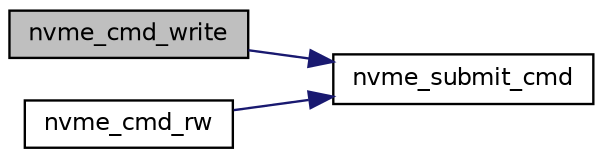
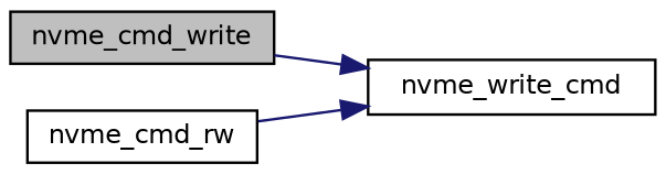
  digraph {
    rankdir=LR
    node [color=black fillcolor=white fontname=Helvetica fontsize=10 shape=record style=filled]
    edge [color=midnightblue fontname=Helvetica fontsize=10 labelfontname=Helvetica labelfontsize=10 style=solid]
    n1 [fillcolor=grey75 fontcolor=black height=0.2 label=nvme_cmd_write width=0.4]
-   n2 [height=0.2 label=nvme_submit_cmd width=0.4]
+   n2 [height=0.2 label=nvme_write_cmd width=0.4]
    n3 [height=0.2 label=nvme_cmd_rw width=0.4]
    n1 -> n2
    n3 -> n2
  }
